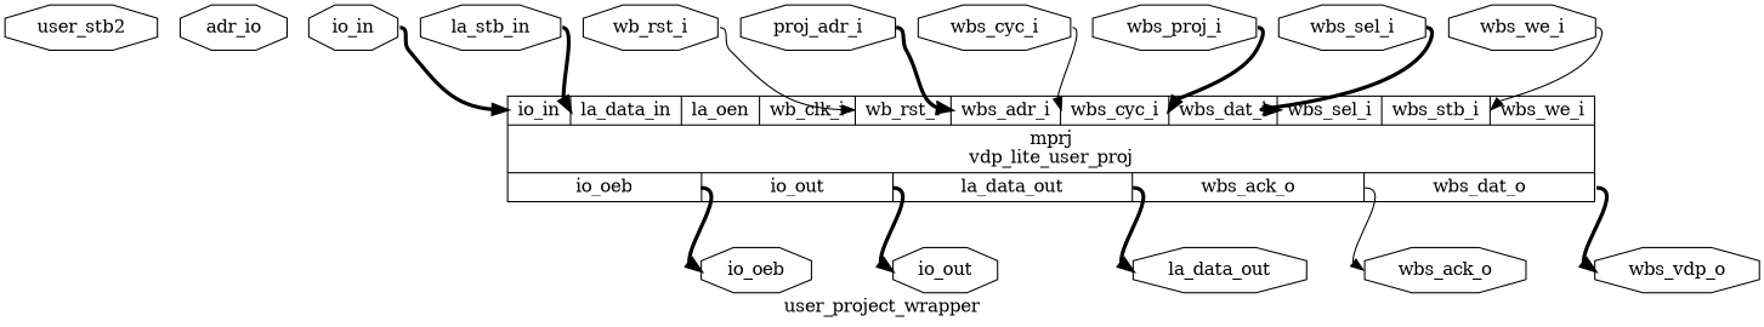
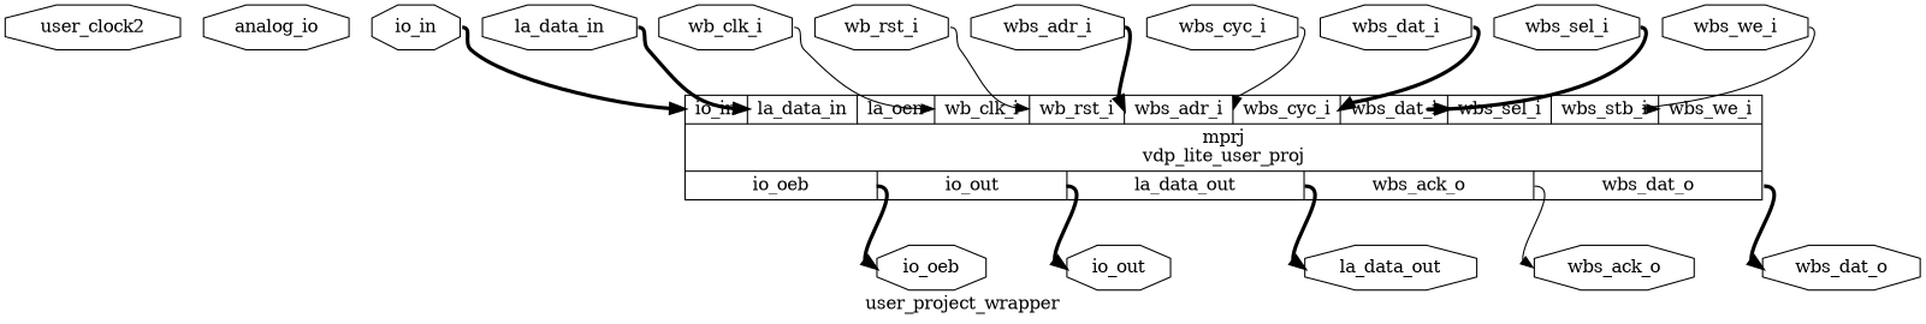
  digraph {
    label=user_project_wrapper
    rankdir=TB
    remincross=true
    node [color=black fontcolor=black shape=octagon]
    edge [color=black headport=w style="setlinewidth(3)" tailport=e]
-   n1 [label=user_stb2]
-   n2 [label=adr_io]
+   n1 [label=user_clock2]
+   n2 [label=analog_io]
    n3 [label=io_oeb]
    n4 [label=io_out]
    n5 [label=io_in]
    n6 [label="{{<p5> io_in|<p8> la_data_in|<p6> la_oen|<p18> wb_clk_i|<p17> wb_rst_i|<p11> wbs_adr_i|<p15> wbs_cyc_i|<p12> wbs_dat_i|<p13> wbs_sel_i|<p16> wbs_stb_i|<p14> wbs_we_i}|mprj\nvdp_lite_user_proj|{<p3> io_oeb|<p4> io_out|<p7> la_data_out|<p10> wbs_ack_o|<p9> wbs_dat_o}}" shape=record color="" fontcolor=""]
    n7 [label=la_data_out]
-   n8 [label=wbs_vdp_o]
+   n8 [label=wbs_dat_o]
    n9 [label=wbs_ack_o]
-   n10 [label=la_stb_in]
-   n11 [label=proj_adr_i]
-   n12 [label=wbs_proj_i]
+   n10 [label=la_data_in]
+   n11 [label=wbs_adr_i]
+   n12 [label=wbs_dat_i]
    n13 [label=wbs_sel_i]
    n14 [label=wbs_we_i]
    n15 [label=wbs_cyc_i]
    n16 [label=wb_rst_i]
+   n17 [label=wb_clk_i]
    n5 -> n6 [headport="p5:w"]
    n6 -> n3 [tailport="p3:e"]
    n6 -> n4 [tailport="p4:e"]
    n6 -> n7 [tailport="p7:e"]
    n6 -> n8 [tailport="p9:e"]
    n6 -> n9 [tailport="p10:e" style=""]
    n10 -> n6 [headport="p8:w"]
    n11 -> n6 [headport="p11:w"]
    n12 -> n6 [headport="p12:w"]
    n13 -> n6 [headport="p13:w"]
    n14 -> n6 [headport="p14:w" style=""]
    n15 -> n6 [headport="p15:w" style=""]
    n16 -> n6 [headport="p17:w" style=""]
+   n17 -> n6 [headport="p18:w" style=""]
  }
